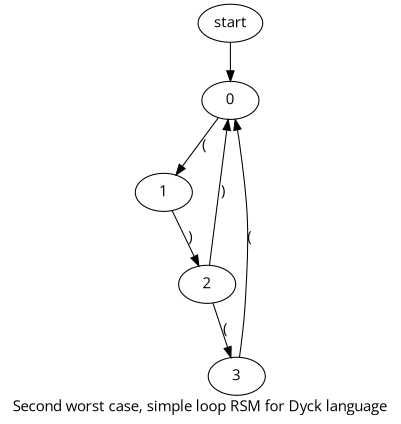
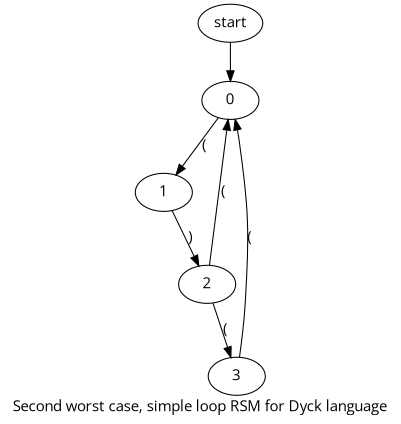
  digraph {
    fontname="Open Sans"
    label="Second worst case, simple loop RSM for Dyck language"
    node [fontname="Open Sans"]
    edge [fontname="Open Sans"]
    start
    0
    1
    2
    3
    start -> 0
    0 -> 1 [label="("]
    1 -> 2 [label=")"]
-   2 -> 0 [label=")"]
+   2 -> 0 [label="("]
    2 -> 3 [label="("]
    3 -> 0 [label="("]
  }
